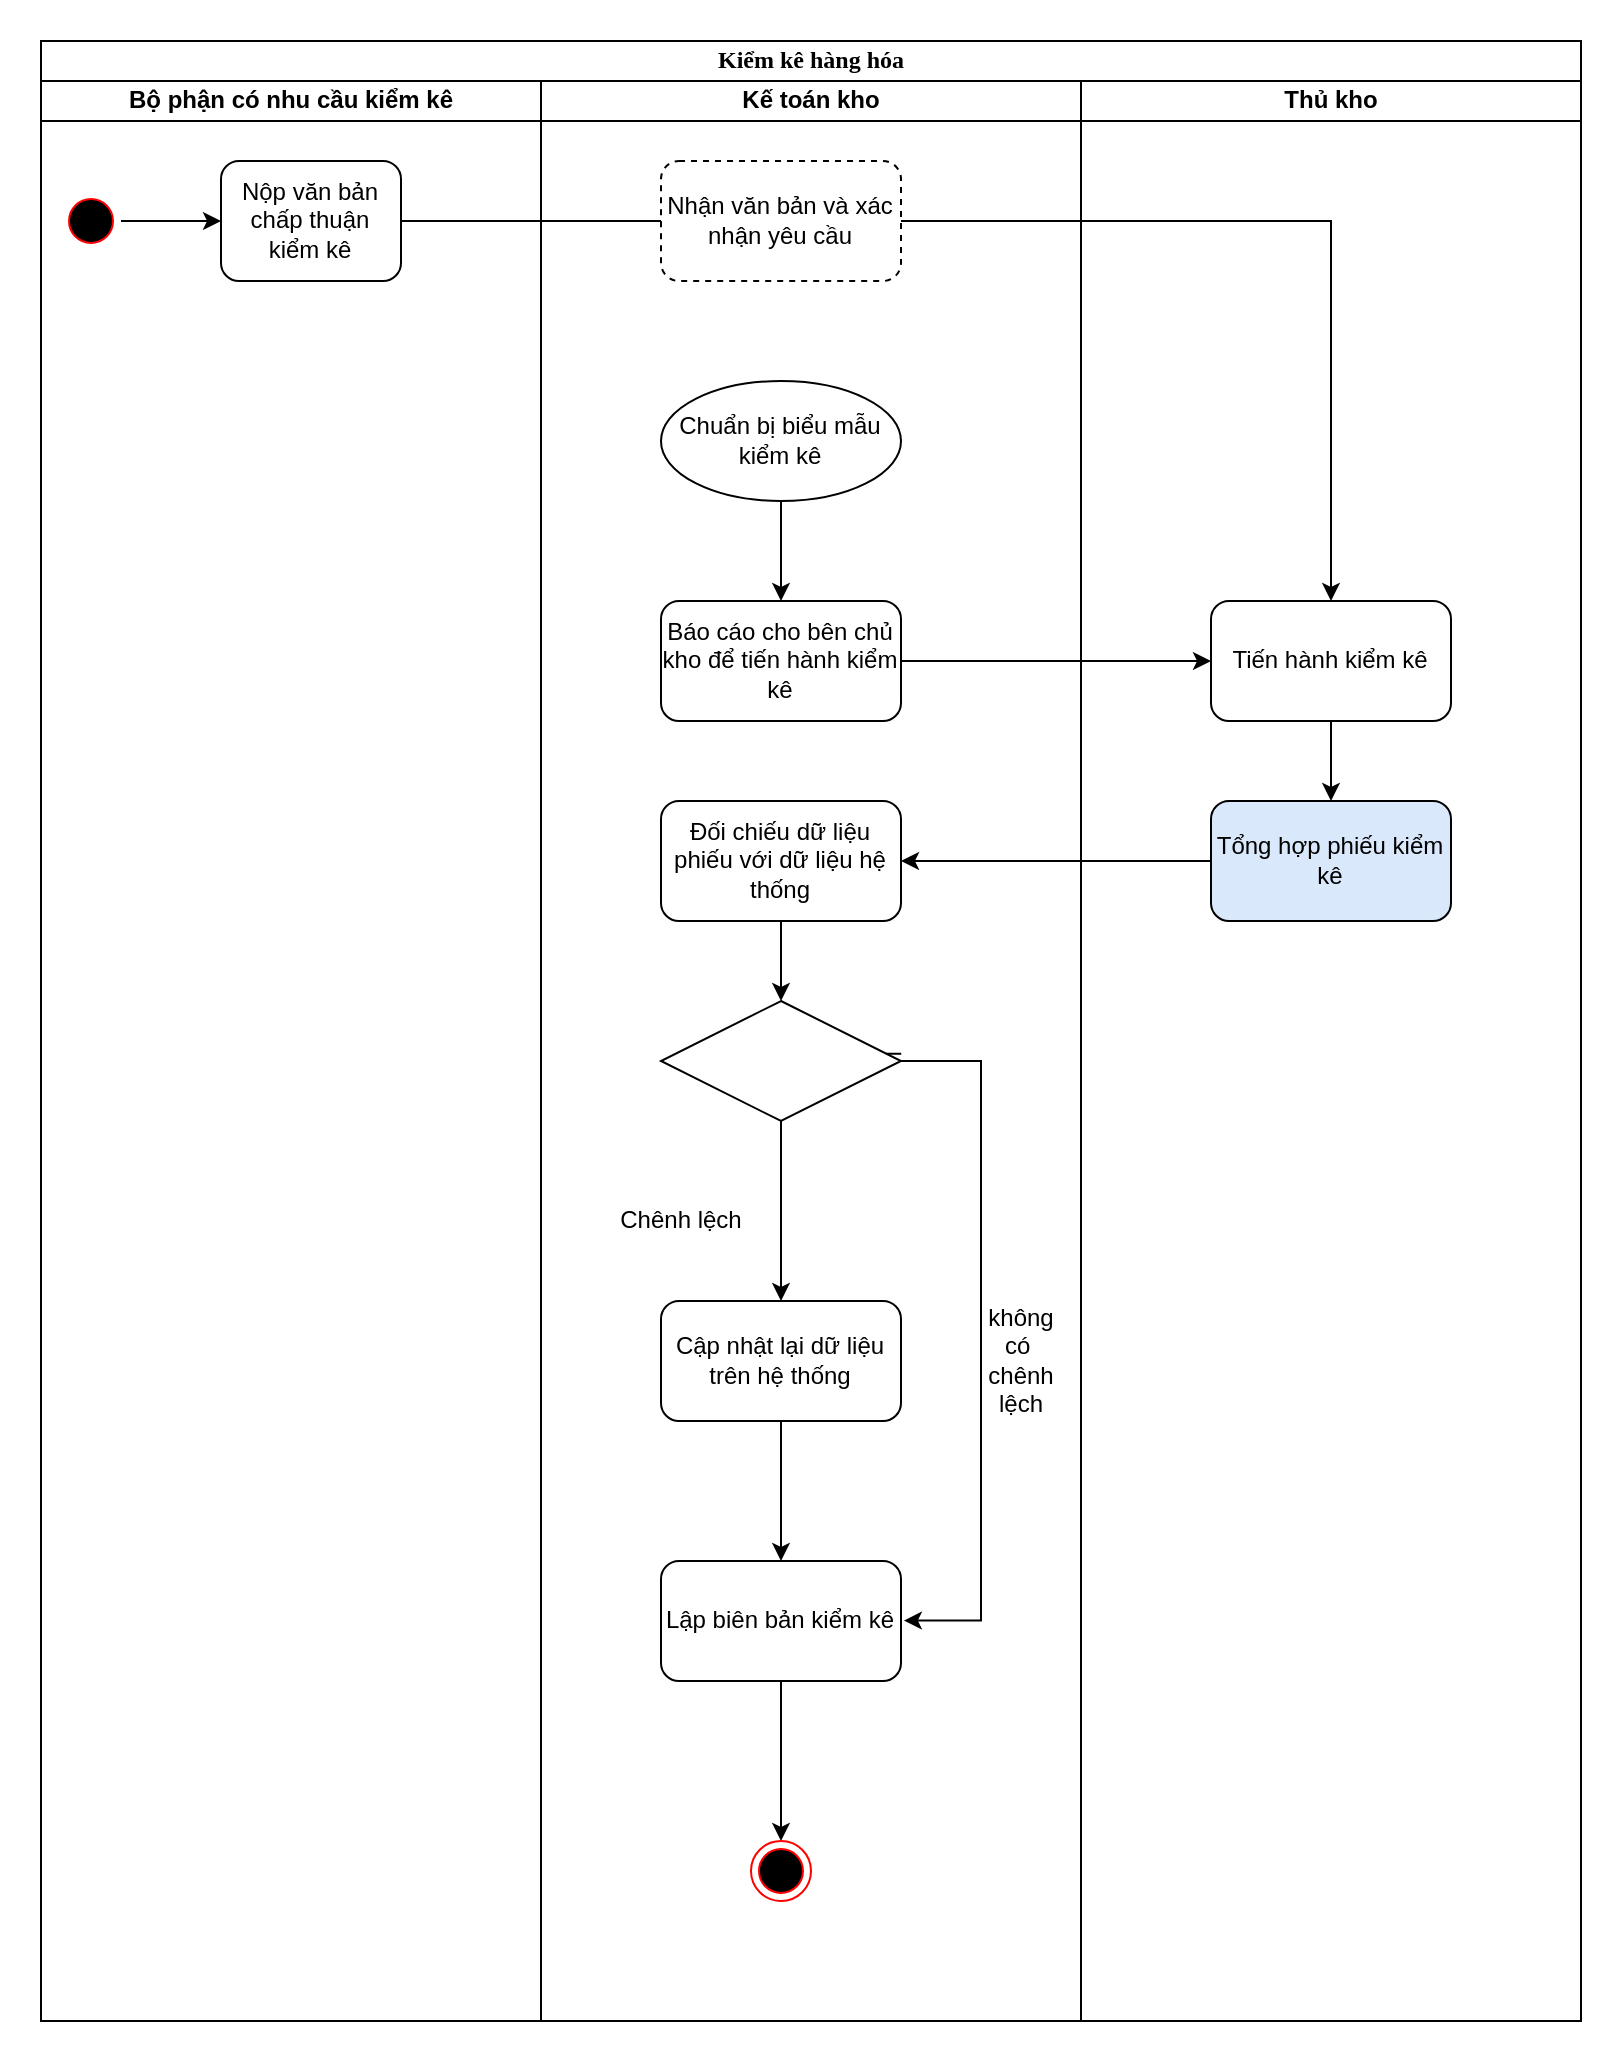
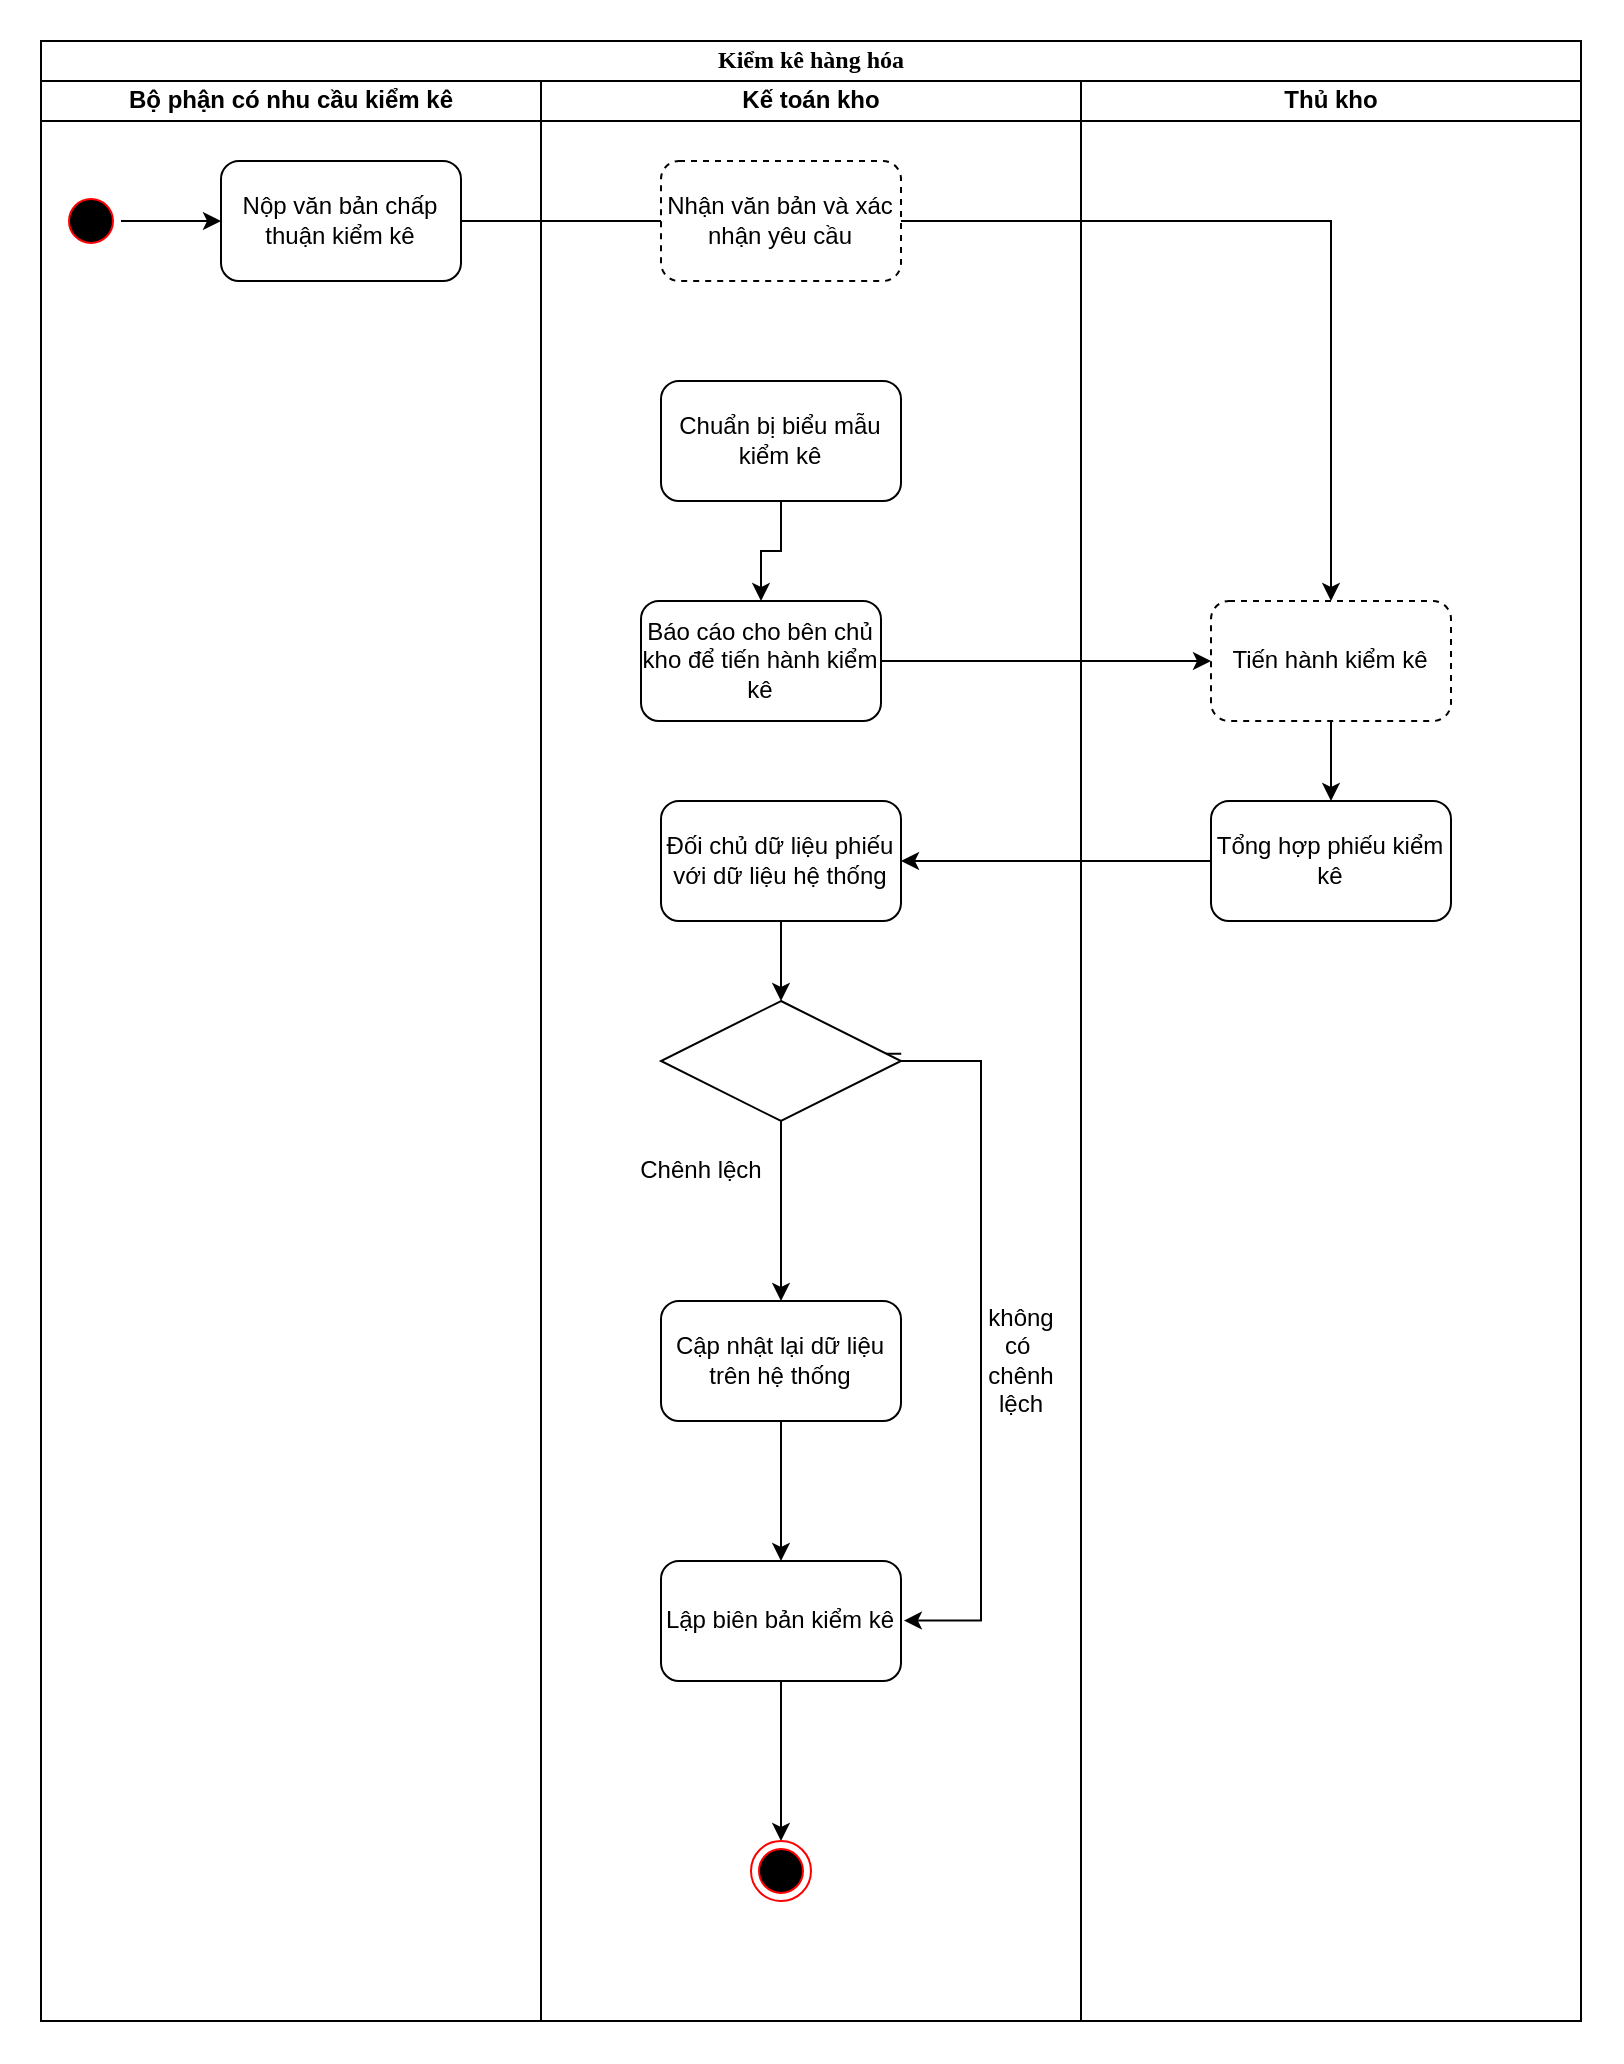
  <mxCell id="0" />
  <mxCell id="1" parent="0" />
  <mxCell id="2" value="Kiểm kê hàng hóa" style="swimlane;html=1;childLayout=stackLayout;startSize=20;rounded=0;shadow=0;comic=0;labelBackgroundColor=none;strokeWidth=1;fontFamily=Verdana;fontSize=12;align=center;" parent="1" vertex="1"><mxGeometry x="20" y="20" width="770" height="990" as="geometry" /></mxCell>
  <mxCell id="3" value="Bộ phận có nhu cầu kiểm kê" style="swimlane;html=1;startSize=20;" parent="2" vertex="1"><mxGeometry y="20" width="250" height="970" as="geometry" /></mxCell>
  <mxCell id="4" style="edgeStyle=orthogonalEdgeStyle;rounded=0;orthogonalLoop=1;jettySize=auto;html=1;entryX=0;entryY=0.5;entryDx=0;entryDy=0;" edge="1" parent="3" source="5" target="6"><mxGeometry relative="1" as="geometry" /></mxCell>
  <mxCell id="5" value="" style="ellipse;html=1;shape=startState;fillColor=#000000;strokeColor=#ff0000;" vertex="1" parent="3"><mxGeometry x="10" y="55" width="30" height="30" as="geometry" /></mxCell>
- <mxCell id="6" value="Nộp văn bản chấp thuận kiểm kê" style="rounded=1;whiteSpace=wrap;html=1;" vertex="1" parent="3"><mxGeometry x="90" y="40" width="90" height="60" as="geometry" /></mxCell>
+ <mxCell id="6" value="Nộp văn bản chấp thuận kiểm kê" style="rounded=1;whiteSpace=wrap;html=1;" vertex="1" parent="3"><mxGeometry x="90" y="40" width="120" height="60" as="geometry" /></mxCell>
  <mxCell id="7" value="Kế toán kho" style="swimlane;html=1;startSize=20;" parent="2" vertex="1"><mxGeometry x="250" y="20" width="270" height="970" as="geometry" /></mxCell>
  <mxCell id="8" style="edgeStyle=orthogonalEdgeStyle;rounded=0;orthogonalLoop=1;jettySize=auto;html=1;" edge="1" parent="7" source="9" target="27"><mxGeometry relative="1" as="geometry" /></mxCell>
  <mxCell id="9" value="Nhận văn bản và xác nhận yêu cầu" style="rounded=1;whiteSpace=wrap;html=1;dashed=1;" vertex="1" parent="7"><mxGeometry x="60" y="40" width="120" height="60" as="geometry" /></mxCell>
- <mxCell id="10" value="Báo cáo cho bên chủ kho để tiến hành kiểm kê" style="rounded=1;whiteSpace=wrap;html=1;" vertex="1" parent="7"><mxGeometry x="60" y="260" width="120" height="60" as="geometry" /></mxCell>
- <mxCell id="11" value="Đối chiếu dữ liệu phiếu với dữ liệu hệ thống" style="rounded=1;whiteSpace=wrap;html=1;" vertex="1" parent="7"><mxGeometry x="60" y="360" width="120" height="60" as="geometry" /></mxCell>
+ <mxCell id="10" value="Báo cáo cho bên chủ kho để tiến hành kiểm kê" style="rounded=1;whiteSpace=wrap;html=1;" vertex="1" parent="7"><mxGeometry x="50" y="260" width="120" height="60" as="geometry" /></mxCell>
+ <mxCell id="11" value="Đối chủ dữ liệu phiếu với dữ liệu hệ thống" style="rounded=1;whiteSpace=wrap;html=1;" vertex="1" parent="7"><mxGeometry x="60" y="360" width="120" height="60" as="geometry" /></mxCell>
  <mxCell id="12" style="edgeStyle=orthogonalEdgeStyle;rounded=0;orthogonalLoop=1;jettySize=auto;html=1;" edge="1" parent="7" source="14" target="17"><mxGeometry relative="1" as="geometry"><mxPoint x="120" y="560" as="targetPoint" /></mxGeometry></mxCell>
  <mxCell id="13" style="edgeStyle=orthogonalEdgeStyle;rounded=0;orthogonalLoop=1;jettySize=auto;html=1;entryX=1.012;entryY=0.496;entryDx=0;entryDy=0;entryPerimeter=0;exitX=1.001;exitY=0.44;exitDx=0;exitDy=0;exitPerimeter=0;" edge="1" parent="7" source="14" target="19"><mxGeometry relative="1" as="geometry"><mxPoint x="220" y="620" as="targetPoint" /><mxPoint x="170" y="390" as="sourcePoint" /><Array as="points"><mxPoint x="170" y="486" /><mxPoint x="170" y="490" /><mxPoint x="220" y="490" /><mxPoint x="220" y="770" /></Array></mxGeometry></mxCell>
  <mxCell id="14" value="" style="shape=rhombus;perimeter=rhombusPerimeter;whiteSpace=wrap;html=1;align=center;" vertex="1" parent="7"><mxGeometry x="60" y="460" width="120" height="60" as="geometry" /></mxCell>
  <mxCell id="15" style="edgeStyle=orthogonalEdgeStyle;rounded=0;orthogonalLoop=1;jettySize=auto;html=1;" edge="1" parent="7" source="11" target="14"><mxGeometry relative="1" as="geometry"><mxPoint x="120" y="360" as="targetPoint" /></mxGeometry></mxCell>
  <mxCell id="16" style="edgeStyle=orthogonalEdgeStyle;rounded=0;orthogonalLoop=1;jettySize=auto;html=1;" edge="1" parent="7" source="17" target="19"><mxGeometry relative="1" as="geometry" /></mxCell>
  <mxCell id="17" value="Cập nhật lại dữ liệu trên hệ thống" style="rounded=1;whiteSpace=wrap;html=1;" vertex="1" parent="7"><mxGeometry x="60" y="610" width="120" height="60" as="geometry" /></mxCell>
  <mxCell id="18" style="edgeStyle=orthogonalEdgeStyle;rounded=0;orthogonalLoop=1;jettySize=auto;html=1;entryX=0.5;entryY=0;entryDx=0;entryDy=0;" edge="1" parent="7" source="19" target="21"><mxGeometry relative="1" as="geometry" /></mxCell>
  <mxCell id="19" value="Lập biên bản kiểm kê" style="rounded=1;whiteSpace=wrap;html=1;" vertex="1" parent="7"><mxGeometry x="60" y="740" width="120" height="60" as="geometry" /></mxCell>
- <mxCell id="20" value="Chênh lệch" style="text;html=1;align=center;verticalAlign=middle;resizable=0;points=[];autosize=1;strokeColor=none;fillColor=none;" vertex="1" parent="7"><mxGeometry x="30" y="555" width="80" height="30" as="geometry" /></mxCell>
+ <mxCell id="20" value="Chênh lệch" style="text;html=1;align=center;verticalAlign=middle;resizable=0;points=[];autosize=1;strokeColor=none;fillColor=none;" vertex="1" parent="7"><mxGeometry x="40" y="530" width="80" height="30" as="geometry" /></mxCell>
  <mxCell id="21" value="" style="ellipse;html=1;shape=endState;fillColor=#000000;strokeColor=#ff0000;" vertex="1" parent="7"><mxGeometry x="105" y="880" width="30" height="30" as="geometry" /></mxCell>
  <mxCell id="22" style="edgeStyle=orthogonalEdgeStyle;rounded=0;orthogonalLoop=1;jettySize=auto;html=1;entryX=0.5;entryY=0;entryDx=0;entryDy=0;" edge="1" parent="7" source="23" target="10"><mxGeometry relative="1" as="geometry" /></mxCell>
- <mxCell id="23" value="Chuẩn bị biểu mẫu kiểm kê" style="ellipse;whiteSpace=wrap;html=1;" vertex="1" parent="7"><mxGeometry x="60" y="150" width="120" height="60" as="geometry" /></mxCell>
+ <mxCell id="23" value="Chuẩn bị biểu mẫu kiểm kê" style="rounded=1;whiteSpace=wrap;html=1;" vertex="1" parent="7"><mxGeometry x="60" y="150" width="120" height="60" as="geometry" /></mxCell>
  <mxCell id="24" value="không&lt;div&gt;có&amp;nbsp;&lt;/div&gt;&lt;div&gt;chênh&lt;/div&gt;&lt;div&gt;lệch&lt;/div&gt;" style="text;html=1;align=center;verticalAlign=middle;resizable=0;points=[];autosize=1;strokeColor=none;fillColor=none;" vertex="1" parent="7"><mxGeometry x="210" y="605" width="60" height="70" as="geometry" /></mxCell>
  <mxCell id="25" value="Thủ kho" style="swimlane;html=1;startSize=20;" parent="2" vertex="1"><mxGeometry x="520" y="20" width="250" height="970" as="geometry" /></mxCell>
  <mxCell id="26" style="edgeStyle=orthogonalEdgeStyle;rounded=0;orthogonalLoop=1;jettySize=auto;html=1;entryX=0.5;entryY=0;entryDx=0;entryDy=0;" edge="1" parent="25" source="27" target="28"><mxGeometry relative="1" as="geometry" /></mxCell>
- <mxCell id="27" value="Tiến hành kiểm kê" style="rounded=1;whiteSpace=wrap;html=1;" vertex="1" parent="25"><mxGeometry x="65" y="260" width="120" height="60" as="geometry" /></mxCell>
- <mxCell id="28" value="Tổng hợp phiếu kiểm kê" style="rounded=1;whiteSpace=wrap;html=1;fillColor=#dae8fc;" vertex="1" parent="25"><mxGeometry x="65" y="360" width="120" height="60" as="geometry" /></mxCell>
+ <mxCell id="27" value="Tiến hành kiểm kê" style="rounded=1;whiteSpace=wrap;html=1;dashed=1;" vertex="1" parent="25"><mxGeometry x="65" y="260" width="120" height="60" as="geometry" /></mxCell>
+ <mxCell id="28" value="Tổng hợp phiếu kiểm kê" style="rounded=1;whiteSpace=wrap;html=1;" vertex="1" parent="25"><mxGeometry x="65" y="360" width="120" height="60" as="geometry" /></mxCell>
  <mxCell id="29" style="edgeStyle=orthogonalEdgeStyle;rounded=0;orthogonalLoop=1;jettySize=auto;html=1;endArrow=none;" edge="1" parent="2" source="6" target="9"><mxGeometry relative="1" as="geometry" /></mxCell>
  <mxCell id="30" style="edgeStyle=orthogonalEdgeStyle;rounded=0;orthogonalLoop=1;jettySize=auto;html=1;entryX=0;entryY=0.5;entryDx=0;entryDy=0;" edge="1" parent="2" source="10" target="27"><mxGeometry relative="1" as="geometry" /></mxCell>
  <mxCell id="31" style="edgeStyle=orthogonalEdgeStyle;rounded=0;orthogonalLoop=1;jettySize=auto;html=1;entryX=1;entryY=0.5;entryDx=0;entryDy=0;" edge="1" parent="2" source="28" target="11"><mxGeometry relative="1" as="geometry" /></mxCell>
